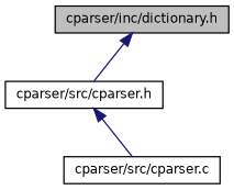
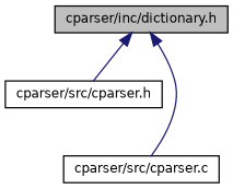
  digraph {
    node [color=black fillcolor=white fontname=Helvetica fontsize=10 shape=record style=filled]
    edge [color=midnightblue dir=back fontname=Helvetica fontsize=10 labelfontname=Helvetica labelfontsize=10 style=solid]
    n1 [fillcolor=grey75 fontcolor=black height=0.2 label="cparser/inc/dictionary.h" width=0.4]
    n2 [height=0.2 label="cparser/src/cparser.h" width=0.4]
    n3 [height=0.2 label="cparser/src/cparser.c" width=0.4]
    n1 -> n2
-   n2 -> n3
+   n1 -> n3
  }
